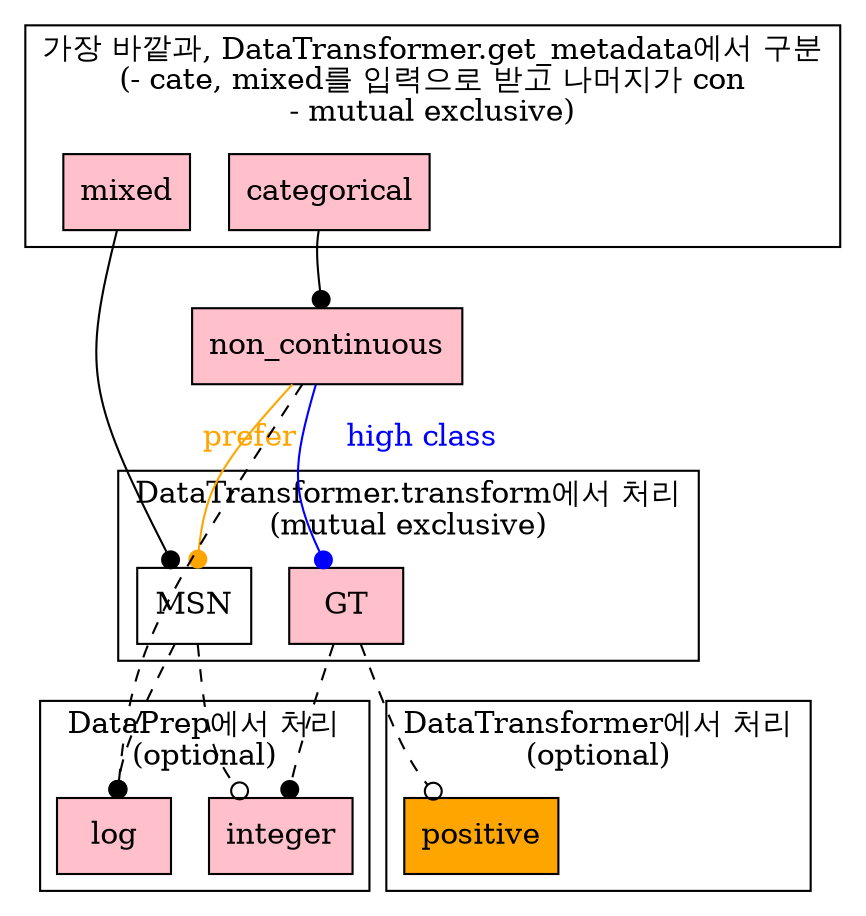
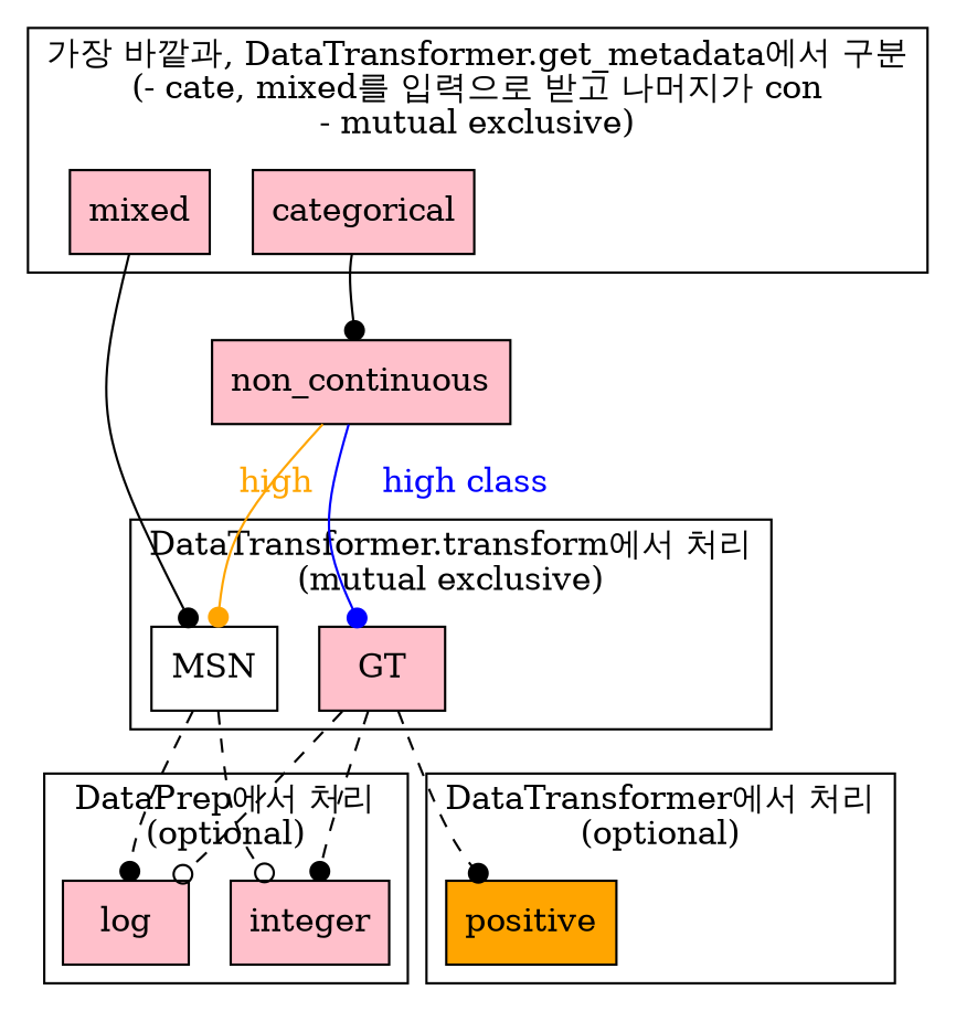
  digraph {
    splines=curved
    node [fillcolor=pink shape=box style=filled]
    edge [arrowhead=dot style=dashed]
    mixed
    categorical
    n3 [label=MSN fillcolor="" style=""]
    n4 [label=GT]
    integer
    log
    positive [fillcolor=orange]
    n8 [label=non_continuous]
    subgraph cluster_1 {
      label="가장 바깥과, DataTransformer.get_metadata에서 구분\n(- cate, mixed를 입력으로 받고 나머지가 con\n- mutual exclusive)"
      mixed
      categorical
    }
    subgraph cluster_2 {
      label="DataTransformer.transform에서 처리\n(mutual exclusive)"
      n3
      n4
    }
    subgraph cluster_3 {
      label="DataPrep에서 처리\n(optional)"
      integer
      log
    }
    subgraph cluster_4 {
      label="DataTransformer에서 처리\n(optional)"
      positive
    }
    mixed -> n3 [style=""]
    categorical -> n8 [style=""]
    n3 -> integer [arrowhead=odot]
    n3 -> log
    n4 -> integer
-   n8 -> log [arrowhead=odot]
-   n4 -> positive [arrowhead=odot]
-   n8 -> n3 [color=orange fontcolor=orange label=prefer style=""]
+   n4 -> log [arrowhead=odot]
+   n4 -> positive
+   n8 -> n3 [color=orange fontcolor=orange label=high style=""]
    n8 -> n4 [color=blue fontcolor=blue label="high class" style=""]
  }
